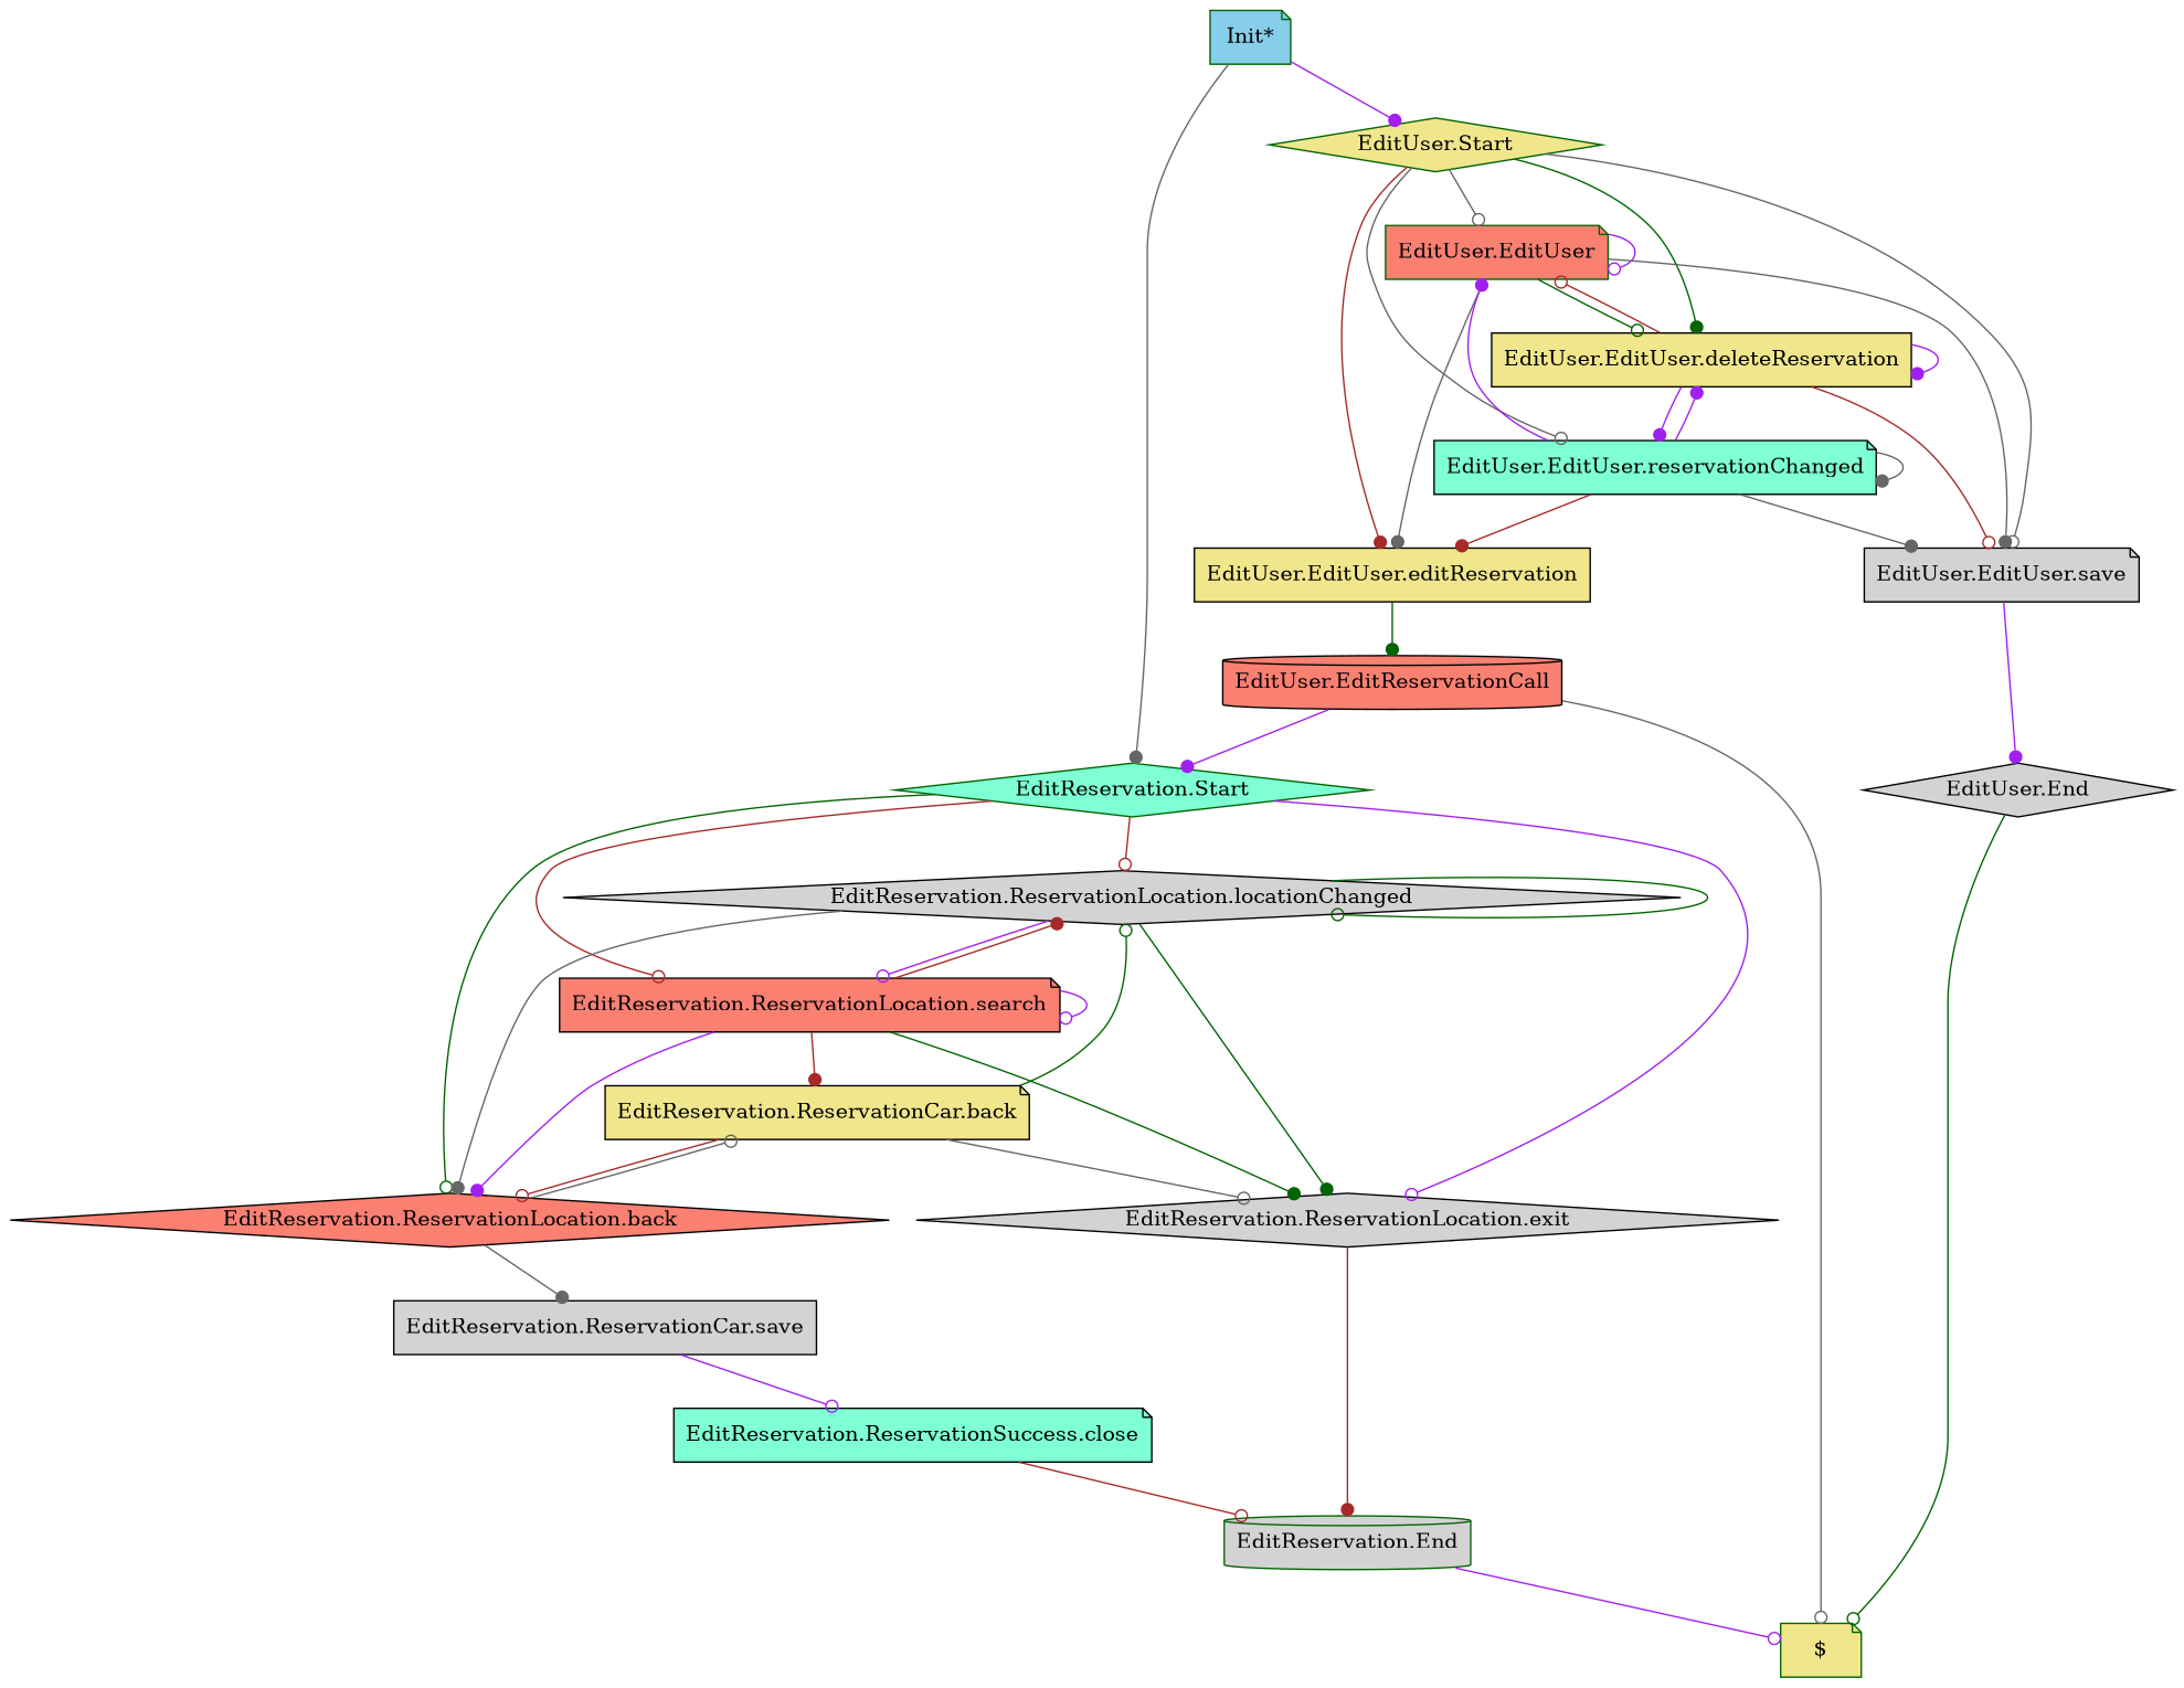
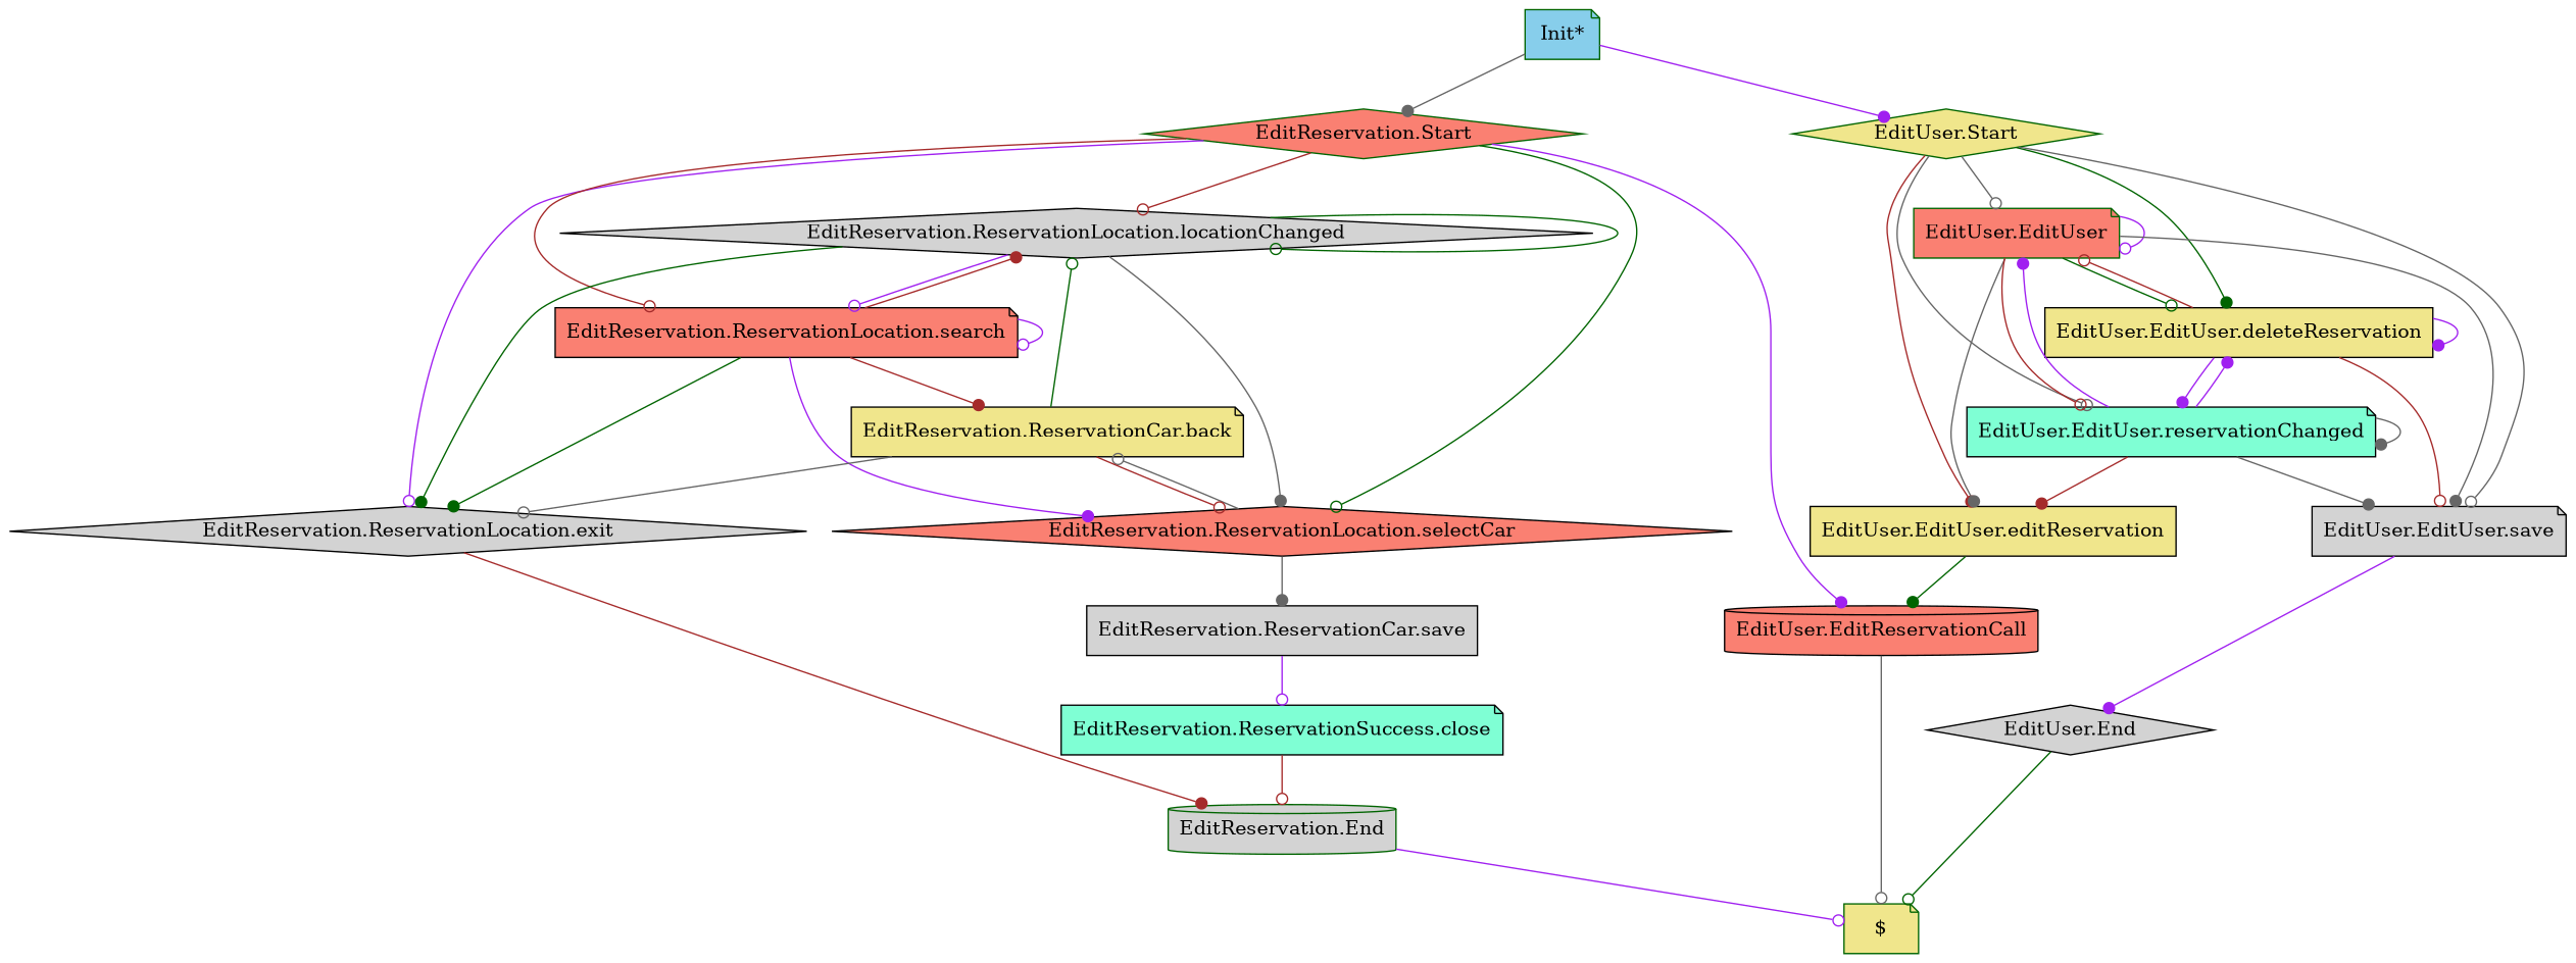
  digraph {
    node [color=black fillcolor=lightgrey shape=note style=filled]
    edge [arrowhead=dot color=purple style=solid]
    n1 [color=darkgreen fillcolor=skyblue label="Init*"]
-   n2 [color=darkgreen fillcolor=aquamarine label="EditReservation.Start" shape=diamond]
+   n2 [color=darkgreen fillcolor=salmon label="EditReservation.Start" shape=diamond]
    n3 [color=darkgreen fillcolor=khaki label="EditUser.Start" shape=diamond]
    n4 [label="EditReservation.ReservationLocation.exit" shape=diamond]
    n5 [label="EditReservation.ReservationLocation.locationChanged" shape=diamond]
    n6 [fillcolor=salmon label="EditReservation.ReservationLocation.search"]
-   n7 [fillcolor=salmon label="EditReservation.ReservationLocation.back" shape=diamond]
+   n7 [fillcolor=salmon label="EditReservation.ReservationLocation.selectCar" shape=diamond]
    n8 [color=darkgreen fillcolor=salmon label="EditUser.EditUser"]
    n9 [fillcolor=khaki label="EditUser.EditUser.deleteReservation" shape=box]
    n10 [fillcolor=khaki label="EditUser.EditUser.editReservation" shape=box]
    n11 [fillcolor=aquamarine label="EditUser.EditUser.reservationChanged"]
    n12 [label="EditUser.EditUser.save"]
    n13 [color=darkgreen fillcolor=khaki label="$"]
    n14 [color=darkgreen label="EditReservation.End" shape=cylinder]
    n15 [fillcolor=khaki label="EditReservation.ReservationCar.back"]
    n16 [label="EditReservation.ReservationCar.save" shape=box]
    n17 [fillcolor=aquamarine label="EditReservation.ReservationSuccess.close"]
    n18 [fillcolor=salmon label="EditUser.EditReservationCall" shape=cylinder]
    n19 [label="EditUser.End" shape=diamond]
    n1 -> n2 [color=gray40]
    n1 -> n3
    n2 -> n4 [arrowhead=odot]
    n2 -> n5 [arrowhead=odot color=brown]
    n2 -> n6 [arrowhead=odot color=brown]
    n2 -> n7 [arrowhead=odot color=darkgreen]
    n3 -> n8 [arrowhead=odot color=gray40]
    n3 -> n9 [color=darkgreen]
    n3 -> n10 [color=brown]
    n3 -> n11 [arrowhead=odot color=gray40]
    n3 -> n12 [arrowhead=odot color=gray40]
    n4 -> n14 [color=brown]
    n5 -> n4 [color=darkgreen]
    n5 -> n5 [arrowhead=odot color=darkgreen]
    n5 -> n6 [arrowhead=odot]
    n5 -> n7 [color=gray40]
    n6 -> n4 [color=darkgreen]
    n6 -> n5 [color=brown]
    n6 -> n6 [arrowhead=odot]
    n6 -> n7
    n6 -> n15 [color=brown]
    n7 -> n15 [arrowhead=odot color=gray40]
    n7 -> n16 [color=gray40]
    n8 -> n8 [arrowhead=odot]
    n8 -> n9 [arrowhead=odot color=darkgreen]
    n8 -> n10 [color=gray40]
+   n8 -> n11 [arrowhead=odot color=brown]
    n8 -> n12 [color=gray40]
    n9 -> n8 [arrowhead=odot color=brown]
    n9 -> n9
    n9 -> n11
    n9 -> n12 [arrowhead=odot color=brown]
    n10 -> n18 [color=darkgreen]
    n11 -> n8
    n11 -> n9
    n11 -> n10 [color=brown]
    n11 -> n11 [color=gray40]
    n11 -> n12 [color=gray40]
    n12 -> n19
    n14 -> n13 [arrowhead=odot]
    n15 -> n4 [arrowhead=odot color=gray40]
    n15 -> n5 [arrowhead=odot color=darkgreen]
    n15 -> n7 [arrowhead=odot color=brown]
    n16 -> n17 [arrowhead=odot]
    n17 -> n14 [arrowhead=odot color=brown]
-   n18 -> n2
+   n2 -> n18
    n18 -> n13 [arrowhead=odot color=gray40]
    n19 -> n13 [arrowhead=odot color=darkgreen]
  }
